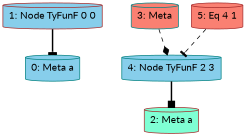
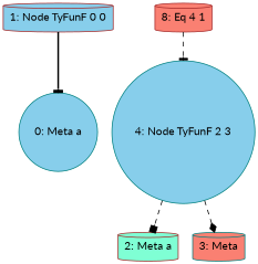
  digraph {
    fontname=Lato
    node [color=teal fillcolor=skyblue fontname=Lato shape=cylinder style=filled]
    edge [arrowhead=tee fontname=Lato style=bold]
-   n1 [label="0: Meta a"]
+   n1 [label="0: Meta a" shape=circle]
    n2 [color=brown label="1: Node TyFunF 0 0"]
    n3 [color=brown fillcolor=aquamarine label="2: Meta a"]
    n4 [fillcolor=salmon label="3: Meta"]
-   n5 [label="4: Node TyFunF 2 3"]
-   n6 [color=brown fillcolor=salmon label="5: Eq 4 1"]
+   n5 [label="4: Node TyFunF 2 3" shape=circle]
+   n6 [color=brown fillcolor=salmon label="8: Eq 4 1"]
    n2 -> n1
-   n5 -> n3 [arrowhead=box]
-   n4 -> n5 [arrowhead=diamond style=dashed]
+   n5 -> n3 [arrowhead=box style=dashed]
+   n5 -> n4 [arrowhead=diamond style=dashed]
    n6 -> n5 [style=dashed]
  }
